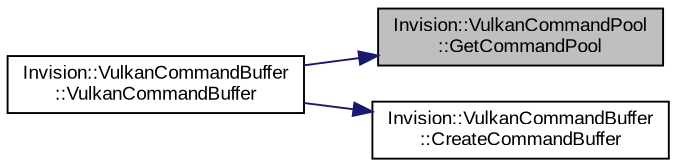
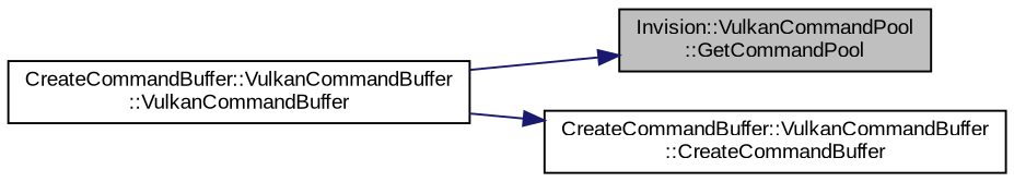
  digraph {
    fontname="Liberation Sans"
    rankdir=RL
    node [color=black fillcolor=white fontname="Liberation Sans" fontsize=10 shape=record style=filled]
    edge [color=midnightblue dir=back fontname="Liberation Sans" fontsize=10 labelfontname=Helvetica labelfontsize=10 style=solid]
    n1 [fillcolor=grey75 fontcolor=black height=0.2 label="Invision::VulkanCommandPool\l::GetCommandPool" width=0.4]
-   n2 [height=0.2 label="Invision::VulkanCommandBuffer\l::VulkanCommandBuffer" width=0.4]
-   n3 [height=0.2 label="Invision::VulkanCommandBuffer\l::CreateCommandBuffer" width=0.4]
+   n2 [height=0.2 label="CreateCommandBuffer::VulkanCommandBuffer\l::VulkanCommandBuffer" width=0.4]
+   n3 [height=0.2 label="CreateCommandBuffer::VulkanCommandBuffer\l::CreateCommandBuffer" width=0.4]
    n1 -> n2
    n3 -> n2
  }
